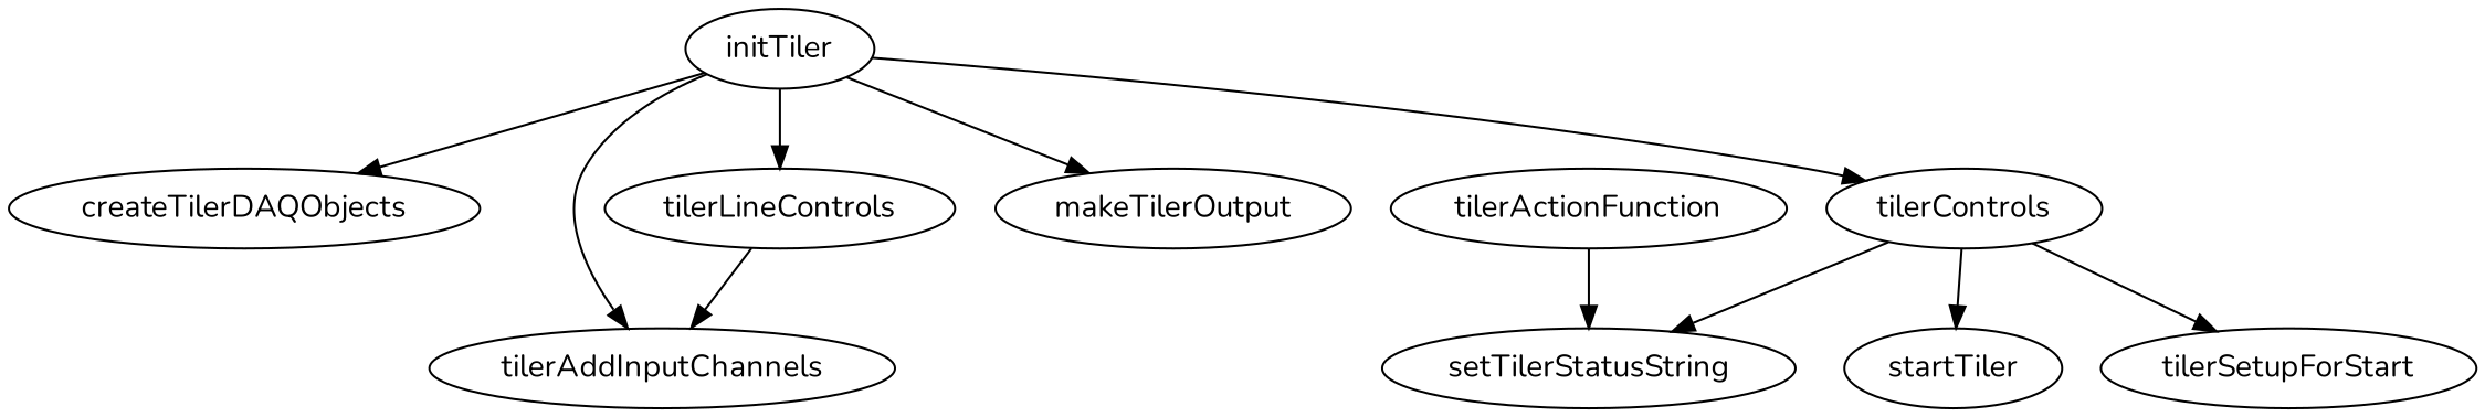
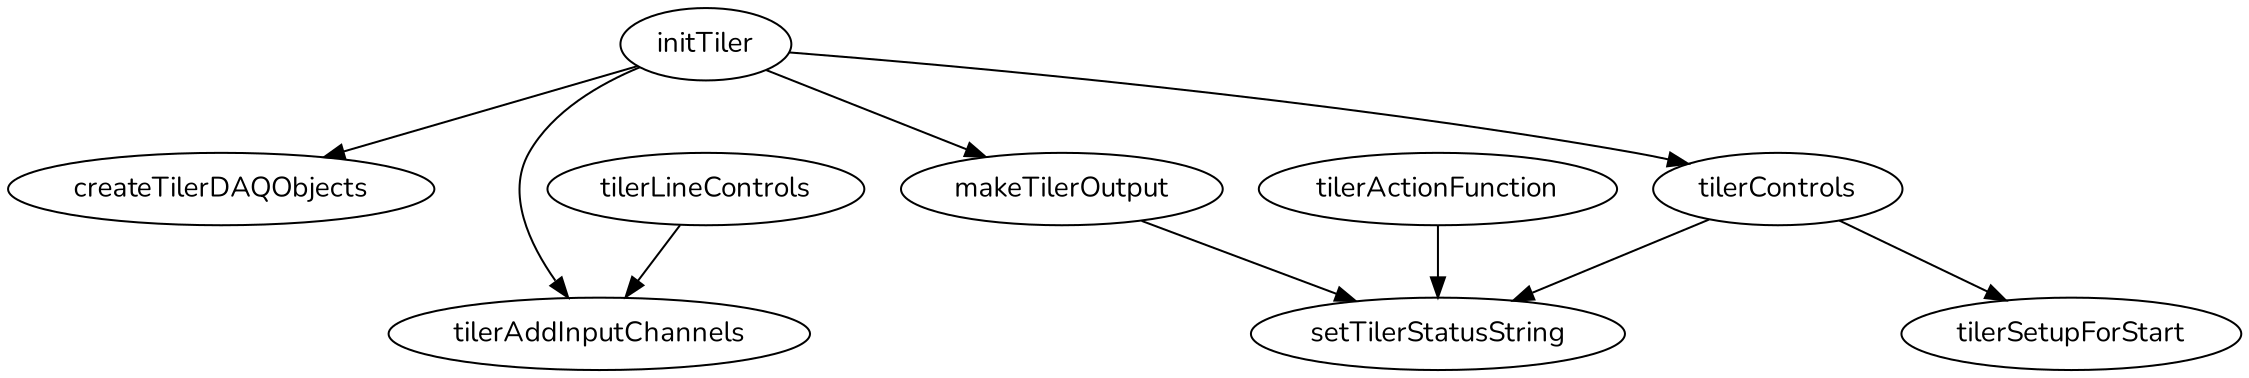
  digraph {
    fontname=Nunito
    node [fontname=Nunito]
    edge [fontname=Nunito]
    initTiler
    createTilerDAQObjects
    makeTilerOutput
    tilerAddInputChannels
    tilerControls
    tilerLineControls
    setTilerStatusString
-   startTiler
    tilerSetupForStart
    tilerActionFunction
    initTiler -> createTilerDAQObjects
    initTiler -> makeTilerOutput
    initTiler -> tilerAddInputChannels
    initTiler -> tilerControls
-   initTiler -> tilerLineControls
+   makeTilerOutput -> setTilerStatusString
    tilerControls -> setTilerStatusString
-   tilerControls -> startTiler
    tilerControls -> tilerSetupForStart
    tilerLineControls -> tilerAddInputChannels
    tilerActionFunction -> setTilerStatusString
  }
